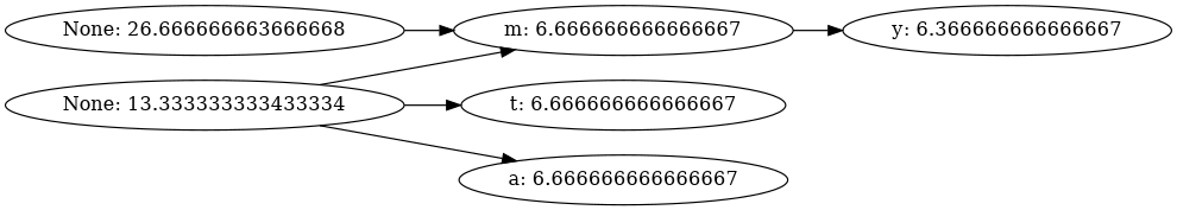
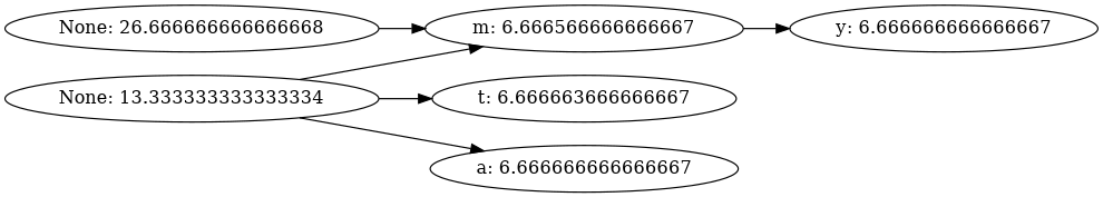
  strict digraph {
    fontname="DejaVu Serif"
    rankdir=LR
    node [fontname="DejaVu Serif"]
    edge [fontname="DejaVu Serif"]
-   "None: 26.666666666666668" [label="None: 26.666666663666668"]
-   "m: 6.666666666666667"
-   "None: 13.333333333333334" [label="None: 13.333333333433334"]
-   "t: 6.666666666666667"
+   "None: 26.666666666666668"
+   "m: 6.666666666666667" [label="m: 6.666566666666667"]
+   "None: 13.333333333333334"
+   "t: 6.666666666666667" [label="t: 6.666663666666667"]
    "a: 6.666666666666667"
-   "y: 6.666666666666667" [label="y: 6.366666666666667"]
+   "y: 6.666666666666667"
    "None: 26.666666666666668" -> "m: 6.666666666666667"
    "m: 6.666666666666667" -> "y: 6.666666666666667"
    "None: 13.333333333333334" -> "m: 6.666666666666667"
    "None: 13.333333333333334" -> "t: 6.666666666666667"
    "None: 13.333333333333334" -> "a: 6.666666666666667"
  }
